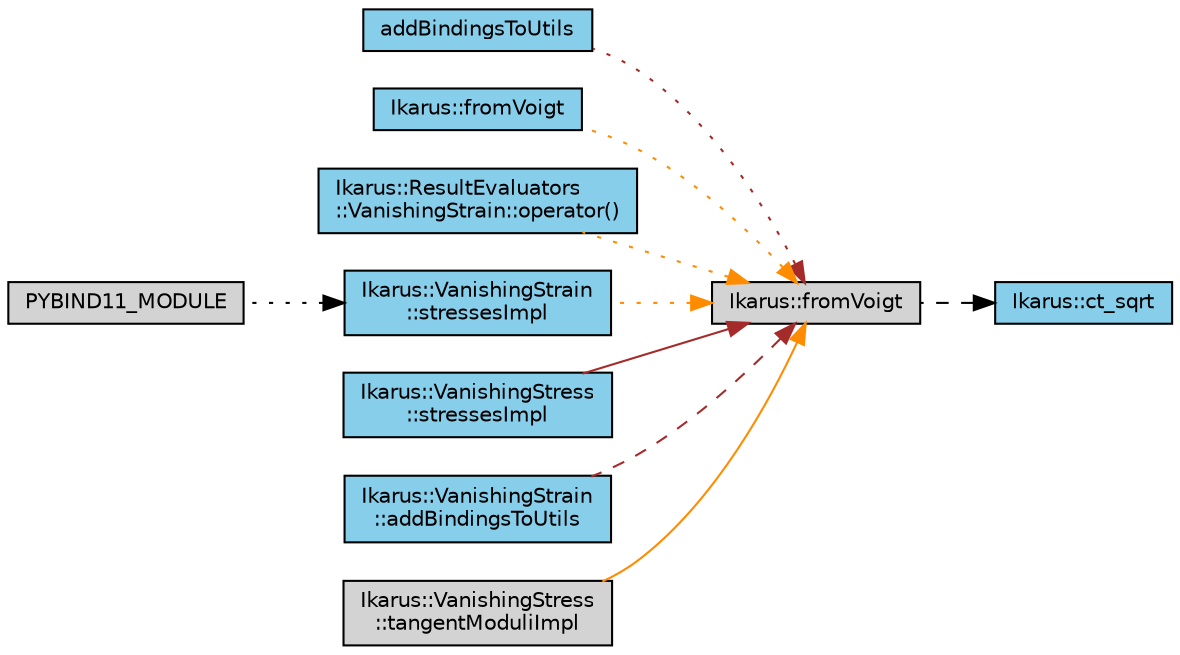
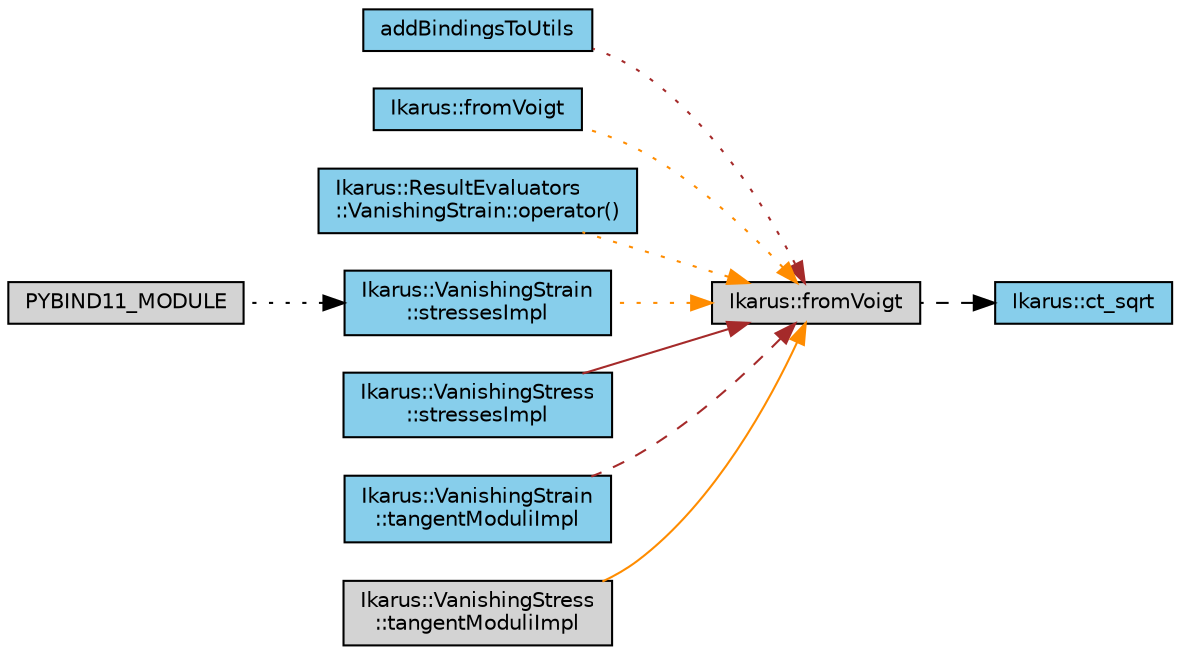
  digraph {
    rankdir=RL
    node [color=black fillcolor=skyblue fontname=Helvetica fontsize=10 shape=record style=filled]
    edge [color=darkorange dir=back fontname=Helvetica fontsize=10 labelfontname=Helvetica labelfontsize=10 style=dotted]
    n1 [fontcolor=black height=0.2 label="Ikarus::ct_sqrt" width=0.4]
    n2 [fillcolor=lightgrey height=0.2 label="Ikarus::fromVoigt" width=0.4]
    n3 [height=0.2 label=addBindingsToUtils width=0.4]
    n4 [height=0.2 label="Ikarus::fromVoigt" width=0.4]
    n5 [height=0.2 label="Ikarus::ResultEvaluators\l::VanishingStrain::operator()" width=0.4]
    n6 [height=0.2 label="Ikarus::VanishingStrain\l::stressesImpl" width=0.4]
    n7 [height=0.2 label="Ikarus::VanishingStress\l::stressesImpl" width=0.4]
-   n8 [height=0.2 label="Ikarus::VanishingStrain\l::addBindingsToUtils" width=0.4]
+   n8 [height=0.2 label="Ikarus::VanishingStrain\l::tangentModuliImpl" width=0.4]
    n9 [fillcolor=lightgrey height=0.2 label="Ikarus::VanishingStress\l::tangentModuliImpl" width=0.4]
    n10 [fillcolor=lightgrey height=0.2 label=PYBIND11_MODULE width=0.4]
    n1 -> n2 [color=black style=dashed]
    n2 -> n3 [color=brown]
    n2 -> n4
    n2 -> n5
    n2 -> n6
    n2 -> n7 [color=brown style=solid]
    n2 -> n8 [color=brown style=dashed]
    n2 -> n9 [style=solid]
    n6 -> n10 [color=black]
  }
